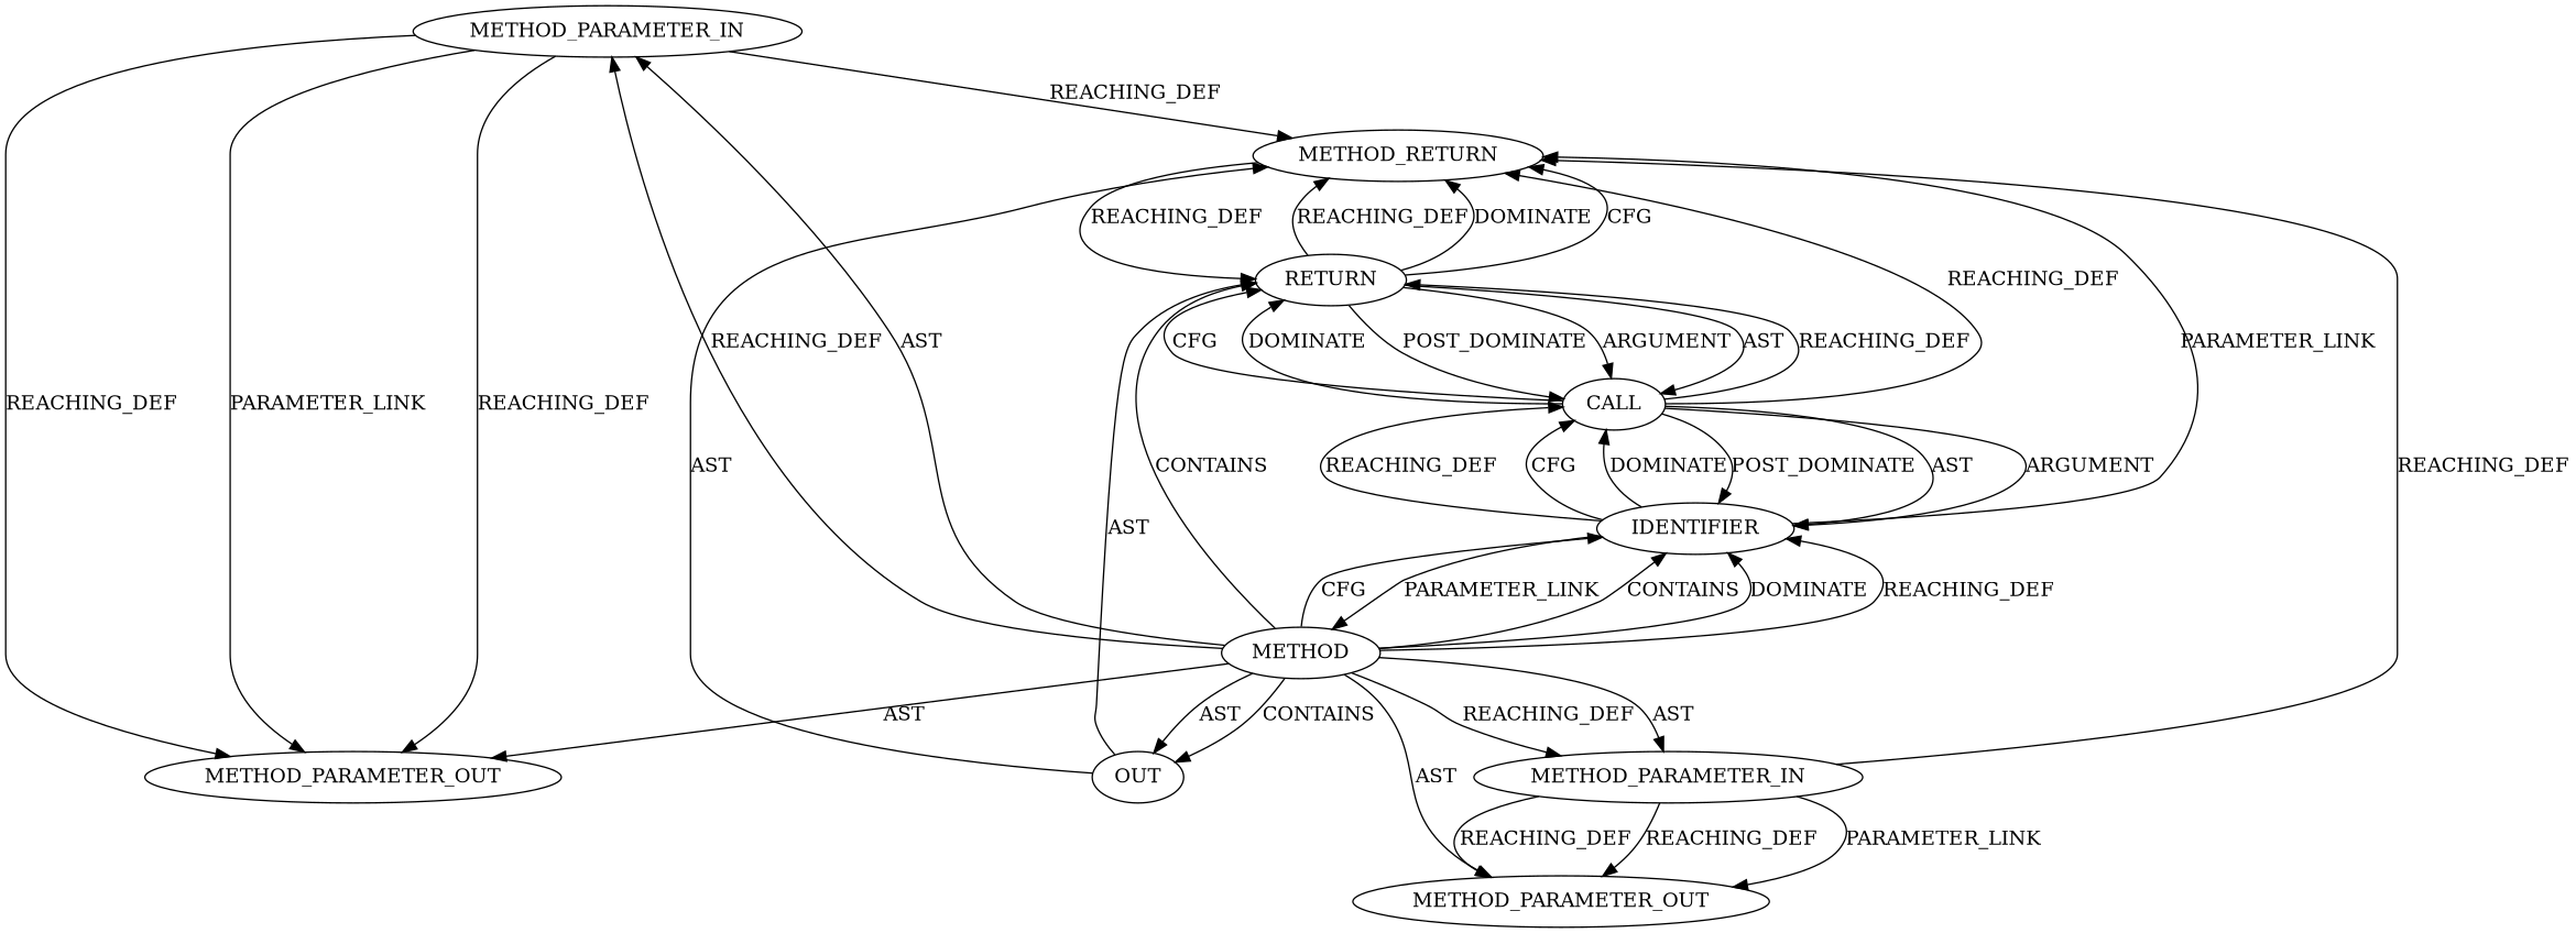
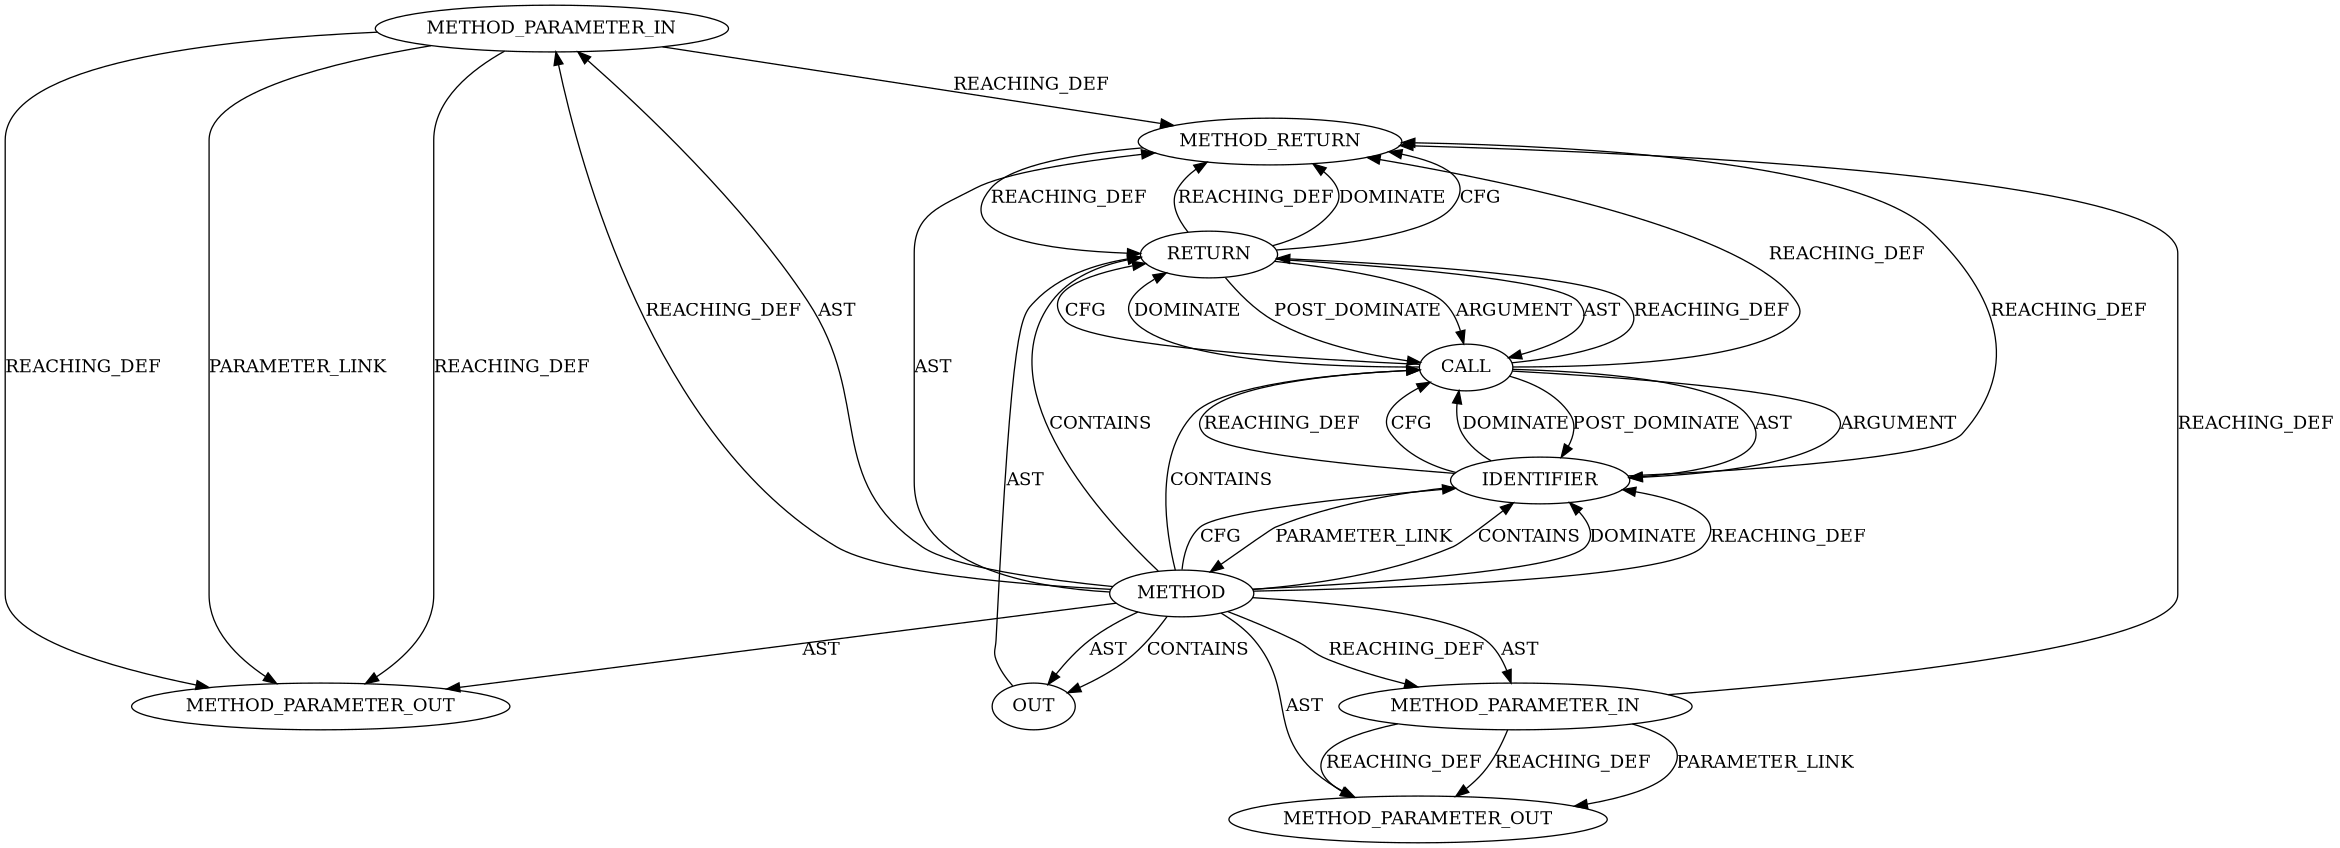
  digraph {
    node [CODE="struct sock *sk" COLUMN_NUMBER=1 LINE_NUMBER=248 ORDER=1]
    n1 [COLUMN_NUMBER=27 EVALUATION_STRATEGY=BY_VALUE INDEX=1 IS_VARIADIC=false NAME=sk TYPE_FULL_NAME="sock*" label=METHOD_PARAMETER_IN]
    n2 [COLUMN_NUMBER=27 EVALUATION_STRATEGY=BY_VALUE INDEX=1 IS_VARIADIC=false NAME=sk TYPE_FULL_NAME="sock*" label=METHOD_PARAMETER_OUT]
    n3 [CODE=RET EVALUATION_STRATEGY=BY_VALUE LINE_NUMBER=247 ORDER=4 TYPE_FULL_NAME=int label=METHOD_RETURN]
    n4 [ARGUMENT_INDEX=-1 CODE="return -EOPNOTSUPP;" COLUMN_NUMBER=2 LINE_NUMBER=250 label=RETURN]
    n5 [ARGUMENT_INDEX=1 CODE=EOPNOTSUPP COLUMN_NUMBER=10 LINE_NUMBER=250 NAME=EOPNOTSUPP TYPE_FULL_NAME=ANY label=IDENTIFIER]
    n6 [AST_PARENT_FULL_NAME="tls.h:<global>" AST_PARENT_TYPE=TYPE_DECL CODE="static inline int\ntls_set_device_offload_rx(struct sock *sk, struct tls_context *ctx)\n{\n	return -EOPNOTSUPP;\n}" COLUMN_NUMBER_END=1 FILENAME="tls.h" FULL_NAME=tls_set_device_offload_rx IS_EXTERNAL=false LINE_NUMBER=247 LINE_NUMBER_END=251 NAME=tls_set_device_offload_rx ORDER=67 SIGNATURE="int tls_set_device_offload_rx (sock*,tls_context*)" label=METHOD]
    n7 [ARGUMENT_INDEX=-1 CODE="-EOPNOTSUPP" COLUMN_NUMBER=9 DISPATCH_TYPE=STATIC_DISPATCH LINE_NUMBER=250 METHOD_FULL_NAME="<operator>.minus" NAME="<operator>.minus" TYPE_FULL_NAME="<empty>" label=CALL]
    n8 [ARGUMENT_INDEX=-1 CODE="{\n	return -EOPNOTSUPP;\n}" LINE_NUMBER=249 ORDER=3 TYPE_FULL_NAME=void label=OUT]
    n9 [CODE="struct tls_context *ctx" COLUMN_NUMBER=44 EVALUATION_STRATEGY=BY_VALUE INDEX=2 IS_VARIADIC=false NAME=ctx ORDER=2 TYPE_FULL_NAME="tls_context*" label=METHOD_PARAMETER_OUT]
    n10 [CODE="struct tls_context *ctx" COLUMN_NUMBER=44 EVALUATION_STRATEGY=BY_VALUE INDEX=2 IS_VARIADIC=false NAME=ctx ORDER=2 TYPE_FULL_NAME="tls_context*" label=METHOD_PARAMETER_IN]
    n1 -> n2 [VARIABLE=sk label=REACHING_DEF]
    n1 -> n2 [VARIABLE=sk label=REACHING_DEF]
    n1 -> n2 [label=PARAMETER_LINK]
    n1 -> n3 [VARIABLE=sk label=REACHING_DEF]
    n3 -> n4 [label=REACHING_DEF]
    n4 -> n3 [VARIABLE="<RET>" label=REACHING_DEF]
    n4 -> n3 [label=DOMINATE]
    n4 -> n3 [label=CFG]
    n4 -> n7 [label=POST_DOMINATE]
    n4 -> n7 [label=ARGUMENT]
    n4 -> n7 [label=AST]
-   n5 -> n3 [VARIABLE=EOPNOTSUPP label=PARAMETER_LINK]
+   n5 -> n3 [VARIABLE=EOPNOTSUPP label=REACHING_DEF]
    n5 -> n6 [label=PARAMETER_LINK]
    n5 -> n7 [VARIABLE=EOPNOTSUPP label=REACHING_DEF]
    n5 -> n7 [label=CFG]
    n5 -> n7 [label=DOMINATE]
    n6 -> n1 [label=REACHING_DEF]
    n6 -> n1 [label=AST]
    n6 -> n2 [label=AST]
-   n8 -> n3 [label=AST]
+   n6 -> n3 [label=AST]
    n6 -> n4 [label=CONTAINS]
    n6 -> n5 [label=CONTAINS]
    n6 -> n5 [label=DOMINATE]
    n6 -> n5 [label=REACHING_DEF]
    n6 -> n5 [label=CFG]
+   n6 -> n7 [label=CONTAINS]
    n6 -> n8 [label=AST]
    n6 -> n8 [label=CONTAINS]
    n6 -> n9 [label=AST]
    n6 -> n10 [label=REACHING_DEF]
    n6 -> n10 [label=AST]
    n7 -> n3 [VARIABLE="-EOPNOTSUPP" label=REACHING_DEF]
    n7 -> n4 [VARIABLE="-EOPNOTSUPP" label=REACHING_DEF]
    n7 -> n4 [label=CFG]
    n7 -> n4 [label=DOMINATE]
    n7 -> n5 [label=POST_DOMINATE]
    n7 -> n5 [label=ARGUMENT]
    n7 -> n5 [label=AST]
    n8 -> n4 [label=AST]
    n10 -> n3 [VARIABLE=ctx label=REACHING_DEF]
    n10 -> n9 [label=PARAMETER_LINK]
    n10 -> n9 [VARIABLE=ctx label=REACHING_DEF]
    n10 -> n9 [VARIABLE=ctx label=REACHING_DEF]
  }
